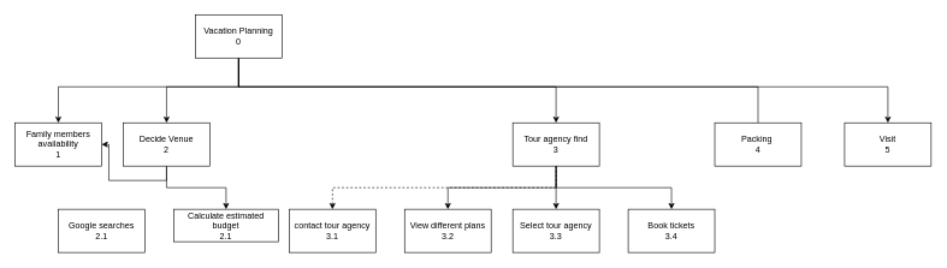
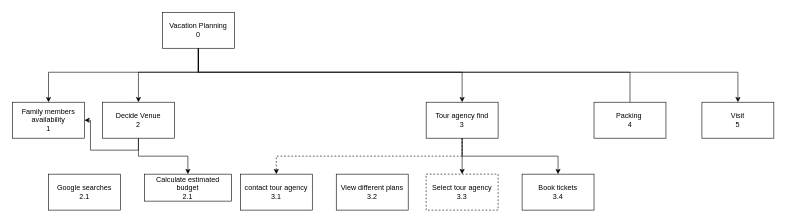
  <mxCell id="0" />
  <mxCell id="1" parent="0" />
  <mxCell id="2" style="edgeStyle=orthogonalEdgeStyle;rounded=0;orthogonalLoop=1;jettySize=auto;html=1;exitX=0.5;exitY=1;exitDx=0;exitDy=0;entryX=0.5;entryY=0;entryDx=0;entryDy=0;" edge="1" parent="1" source="7" target="8"><mxGeometry relative="1" as="geometry"><Array as="points"><mxPoint x="330" y="120" /><mxPoint x="80" y="120" /></Array></mxGeometry></mxCell>
  <mxCell id="3" style="edgeStyle=orthogonalEdgeStyle;rounded=0;orthogonalLoop=1;jettySize=auto;html=1;" edge="1" parent="1" source="7" target="17"><mxGeometry relative="1" as="geometry"><Array as="points"><mxPoint x="330" y="120" /><mxPoint x="770" y="120" /></Array></mxGeometry></mxCell>
  <mxCell id="4" style="edgeStyle=orthogonalEdgeStyle;rounded=0;orthogonalLoop=1;jettySize=auto;html=1;entryX=0.5;entryY=0;entryDx=0;entryDy=0;" edge="1" parent="1" source="7" target="11"><mxGeometry relative="1" as="geometry"><Array as="points"><mxPoint x="330" y="120" /><mxPoint x="230" y="120" /></Array></mxGeometry></mxCell>
  <mxCell id="5" style="edgeStyle=orthogonalEdgeStyle;rounded=0;orthogonalLoop=1;jettySize=auto;html=1;endArrow=none;" edge="1" parent="1" source="7" target="23"><mxGeometry relative="1" as="geometry"><Array as="points"><mxPoint x="330" y="120" /><mxPoint x="1050" y="120" /></Array></mxGeometry></mxCell>
  <mxCell id="6" style="edgeStyle=orthogonalEdgeStyle;rounded=0;orthogonalLoop=1;jettySize=auto;html=1;" edge="1" parent="1" source="7" target="24"><mxGeometry relative="1" as="geometry"><Array as="points"><mxPoint x="330" y="120" /><mxPoint x="1230" y="120" /></Array></mxGeometry></mxCell>
  <mxCell id="7" value="Vacation Planning&lt;br&gt;0" style="rounded=0;whiteSpace=wrap;html=1;" vertex="1" parent="1"><mxGeometry x="270" y="20" width="120" height="60" as="geometry" /></mxCell>
  <mxCell id="8" value="Family members availability&lt;br&gt;1" style="rounded=0;whiteSpace=wrap;html=1;" vertex="1" parent="1"><mxGeometry x="20" y="170" width="120" height="60" as="geometry" /></mxCell>
  <mxCell id="9" style="edgeStyle=orthogonalEdgeStyle;rounded=0;orthogonalLoop=1;jettySize=auto;html=1;exitX=0.5;exitY=1;exitDx=0;exitDy=0;" edge="1" parent="1" source="11" target="8"><mxGeometry relative="1" as="geometry" /></mxCell>
  <mxCell id="10" style="edgeStyle=orthogonalEdgeStyle;rounded=0;orthogonalLoop=1;jettySize=auto;html=1;" edge="1" parent="1" source="11" target="18"><mxGeometry relative="1" as="geometry" /></mxCell>
  <mxCell id="11" value="Decide Venue&lt;br&gt;2" style="rounded=0;whiteSpace=wrap;html=1;" vertex="1" parent="1"><mxGeometry x="170" y="170" width="120" height="60" as="geometry" /></mxCell>
  <mxCell id="12" value="Google searches&lt;br&gt;2.1" style="rounded=0;whiteSpace=wrap;html=1;" vertex="1" parent="1"><mxGeometry x="80" y="290" width="120" height="60" as="geometry" /></mxCell>
  <mxCell id="13" style="edgeStyle=orthogonalEdgeStyle;rounded=0;orthogonalLoop=1;jettySize=auto;html=1;entryX=0.5;entryY=0;entryDx=0;entryDy=0;dashed=1;" edge="1" parent="1" source="17" target="19"><mxGeometry relative="1" as="geometry"><Array as="points"><mxPoint x="770" y="260" /><mxPoint x="460" y="260" /></Array></mxGeometry></mxCell>
- <mxCell id="14" style="edgeStyle=orthogonalEdgeStyle;rounded=0;orthogonalLoop=1;jettySize=auto;html=1;" edge="1" parent="1" source="17" target="20"><mxGeometry relative="1" as="geometry"><Array as="points"><mxPoint x="770" y="260" /><mxPoint x="620" y="260" /></Array></mxGeometry></mxCell>
  <mxCell id="15" style="edgeStyle=orthogonalEdgeStyle;rounded=0;orthogonalLoop=1;jettySize=auto;html=1;" edge="1" parent="1" source="17" target="21"><mxGeometry relative="1" as="geometry"><Array as="points"><mxPoint x="770" y="260" /><mxPoint x="770" y="260" /></Array></mxGeometry></mxCell>
  <mxCell id="16" style="edgeStyle=orthogonalEdgeStyle;rounded=0;orthogonalLoop=1;jettySize=auto;html=1;" edge="1" parent="1" source="17" target="22"><mxGeometry relative="1" as="geometry"><Array as="points"><mxPoint x="770" y="260" /><mxPoint x="930" y="260" /></Array></mxGeometry></mxCell>
  <mxCell id="17" value="Tour agency find&lt;br&gt;3" style="rounded=0;whiteSpace=wrap;html=1;" vertex="1" parent="1"><mxGeometry x="710" y="170" width="120" height="60" as="geometry" /></mxCell>
  <mxCell id="18" value="Calculate estimated budget&lt;br&gt;2.1" style="rounded=0;whiteSpace=wrap;html=1;" vertex="1" parent="1"><mxGeometry x="240" y="290" width="145" height="45" as="geometry" /></mxCell>
  <mxCell id="19" value="contact tour agency&lt;br&gt;3.1" style="rounded=0;whiteSpace=wrap;html=1;" vertex="1" parent="1"><mxGeometry x="400" y="290" width="120" height="60" as="geometry" /></mxCell>
  <mxCell id="20" value="View different plans&lt;br&gt;3.2" style="rounded=0;whiteSpace=wrap;html=1;" vertex="1" parent="1"><mxGeometry x="560" y="290" width="120" height="60" as="geometry" /></mxCell>
- <mxCell id="21" value="Select tour agency&lt;br&gt;3.3" style="rounded=0;whiteSpace=wrap;html=1;" vertex="1" parent="1"><mxGeometry x="710" y="290" width="120" height="60" as="geometry" /></mxCell>
+ <mxCell id="21" value="Select tour agency&lt;br&gt;3.3" style="rounded=0;whiteSpace=wrap;html=1;dashed=1;" vertex="1" parent="1"><mxGeometry x="710" y="290" width="120" height="60" as="geometry" /></mxCell>
  <mxCell id="22" value="Book tickets&lt;br&gt;3.4" style="rounded=0;whiteSpace=wrap;html=1;" vertex="1" parent="1"><mxGeometry x="870" y="290" width="120" height="60" as="geometry" /></mxCell>
  <mxCell id="23" value="Packing&amp;nbsp;&lt;br&gt;4" style="rounded=0;whiteSpace=wrap;html=1;" vertex="1" parent="1"><mxGeometry x="990" y="170" width="120" height="60" as="geometry" /></mxCell>
  <mxCell id="24" value="Visit&lt;br&gt;5" style="rounded=0;whiteSpace=wrap;html=1;" vertex="1" parent="1"><mxGeometry x="1170" y="170" width="120" height="60" as="geometry" /></mxCell>
